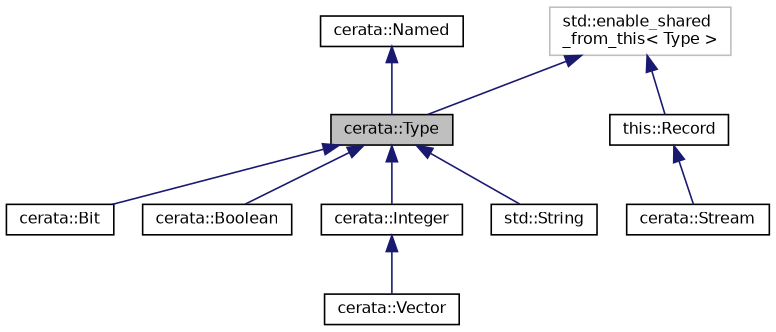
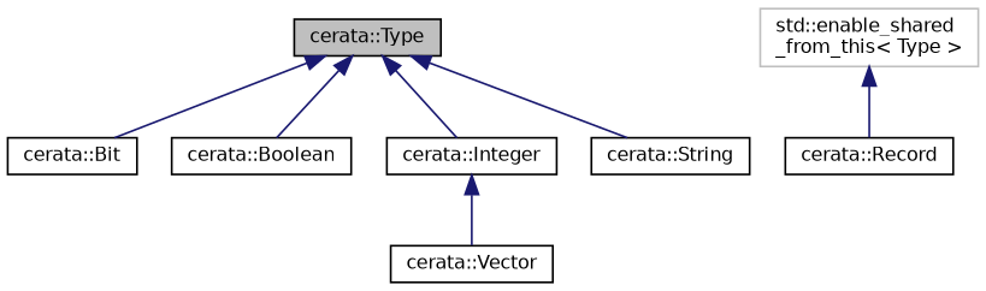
  digraph {
    rankdir=TB
    node [color=black fillcolor=white fontname=Helvetica fontsize=10 shape=record style=filled]
    edge [color=midnightblue dir=back fontname=Helvetica fontsize=10 labelfontname=Helvetica labelfontsize=10 style=solid]
    n1 [fillcolor=grey75 fontcolor=black height=0.2 label="cerata::Type" width=0.4]
    n2 [height=0.2 label="cerata::Bit" width=0.4]
    n3 [height=0.2 label="cerata::Boolean" width=0.4]
    n4 [height=0.2 label="cerata::Integer" width=0.4]
-   n5 [height=0.2 label="std::String" width=0.4]
+   n5 [height=0.2 label="cerata::String" width=0.4]
    n6 [height=0.2 label="cerata::Vector" width=0.4]
-   n7 [height=0.2 label="this::Record" width=0.4]
-   n8 [height=0.2 label="cerata::Stream" width=0.4]
-   n9 [height=0.2 label="cerata::Named" width=0.4]
+   n7 [height=0.2 label="cerata::Record" width=0.4]
    n10 [color=grey75 height=0.2 label="std::enable_shared\l_from_this\< Type \>" width=0.4]
    n1 -> n2
    n1 -> n3
    n1 -> n4
    n1 -> n5
    n4 -> n6
-   n7 -> n8
-   n9 -> n1
-   n10 -> n1
    n10 -> n7
  }
